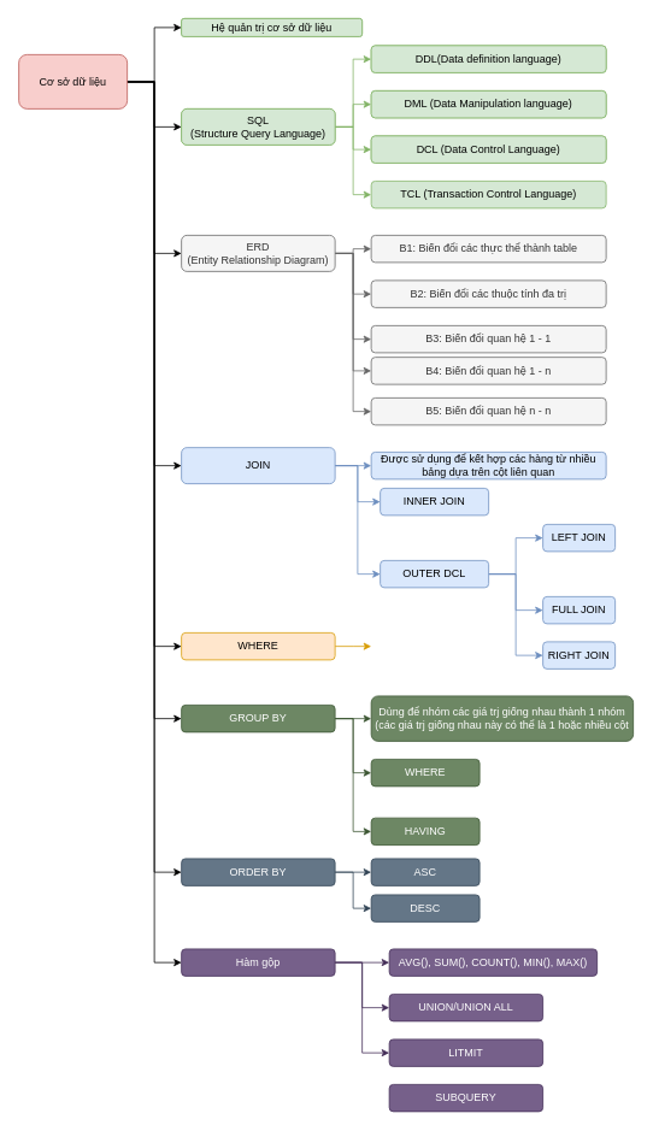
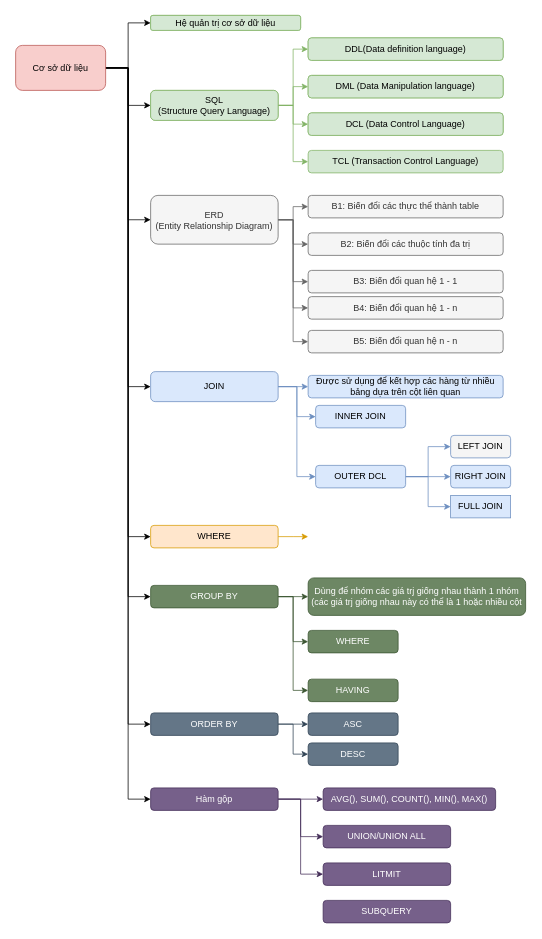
  <mxCell id="0" />
  <mxCell id="1" parent="0" />
  <mxCell id="2" style="edgeStyle=orthogonalEdgeStyle;rounded=0;orthogonalLoop=1;jettySize=auto;html=1;entryX=0;entryY=0.5;entryDx=0;entryDy=0;" parent="1" source="10" target="11" edge="1"><mxGeometry relative="1" as="geometry" /></mxCell>
  <mxCell id="3" style="edgeStyle=orthogonalEdgeStyle;rounded=0;orthogonalLoop=1;jettySize=auto;html=1;" parent="1" source="10" target="16" edge="1"><mxGeometry relative="1" as="geometry" /></mxCell>
  <mxCell id="4" style="edgeStyle=orthogonalEdgeStyle;rounded=0;orthogonalLoop=1;jettySize=auto;html=1;entryX=0;entryY=0.5;entryDx=0;entryDy=0;" parent="1" source="10" target="26" edge="1"><mxGeometry relative="1" as="geometry" /></mxCell>
  <mxCell id="5" style="edgeStyle=orthogonalEdgeStyle;rounded=0;orthogonalLoop=1;jettySize=auto;html=1;entryX=0;entryY=0.5;entryDx=0;entryDy=0;" parent="1" source="10" target="35" edge="1"><mxGeometry relative="1" as="geometry" /></mxCell>
  <mxCell id="6" style="edgeStyle=orthogonalEdgeStyle;rounded=0;orthogonalLoop=1;jettySize=auto;html=1;entryX=0;entryY=0.5;entryDx=0;entryDy=0;" parent="1" source="10" target="46" edge="1"><mxGeometry relative="1" as="geometry" /></mxCell>
  <mxCell id="7" style="edgeStyle=orthogonalEdgeStyle;rounded=0;orthogonalLoop=1;jettySize=auto;html=1;entryX=0;entryY=0.5;entryDx=0;entryDy=0;" parent="1" source="10" target="50" edge="1"><mxGeometry relative="1" as="geometry" /></mxCell>
  <mxCell id="8" style="edgeStyle=orthogonalEdgeStyle;rounded=0;orthogonalLoop=1;jettySize=auto;html=1;entryX=0;entryY=0.5;entryDx=0;entryDy=0;" parent="1" source="10" target="56" edge="1"><mxGeometry relative="1" as="geometry" /></mxCell>
  <mxCell id="9" style="edgeStyle=orthogonalEdgeStyle;rounded=0;orthogonalLoop=1;jettySize=auto;html=1;entryX=0;entryY=0.5;entryDx=0;entryDy=0;" parent="1" source="10" target="62" edge="1"><mxGeometry relative="1" as="geometry" /></mxCell>
  <mxCell id="10" value="Cơ sở dữ liệu" style="rounded=1;whiteSpace=wrap;html=1;fillColor=#f8cecc;strokeColor=#b85450;" parent="1" vertex="1"><mxGeometry x="20" y="60" width="120" height="60" as="geometry" /></mxCell>
  <mxCell id="11" value="Hệ quản trị cơ sở dữ liệu" style="rounded=1;whiteSpace=wrap;html=1;fillColor=#d5e8d4;strokeColor=#82b366;" parent="1" vertex="1"><mxGeometry x="200" y="20" width="200" height="20" as="geometry" /></mxCell>
  <mxCell id="12" style="edgeStyle=orthogonalEdgeStyle;rounded=0;orthogonalLoop=1;jettySize=auto;html=1;entryX=0;entryY=0.5;entryDx=0;entryDy=0;fillColor=#d5e8d4;strokeColor=#82b366;" parent="1" source="16" target="17" edge="1"><mxGeometry relative="1" as="geometry" /></mxCell>
  <mxCell id="13" style="edgeStyle=orthogonalEdgeStyle;rounded=0;orthogonalLoop=1;jettySize=auto;html=1;entryX=0;entryY=0.5;entryDx=0;entryDy=0;fillColor=#d5e8d4;strokeColor=#82b366;" parent="1" source="16" target="18" edge="1"><mxGeometry relative="1" as="geometry" /></mxCell>
  <mxCell id="14" style="edgeStyle=orthogonalEdgeStyle;rounded=0;orthogonalLoop=1;jettySize=auto;html=1;entryX=0;entryY=0.5;entryDx=0;entryDy=0;fillColor=#d5e8d4;strokeColor=#82b366;" parent="1" source="16" target="19" edge="1"><mxGeometry relative="1" as="geometry" /></mxCell>
  <mxCell id="15" style="edgeStyle=orthogonalEdgeStyle;rounded=0;orthogonalLoop=1;jettySize=auto;html=1;entryX=0;entryY=0.5;entryDx=0;entryDy=0;fillColor=#d5e8d4;strokeColor=#82b366;" parent="1" source="16" target="20" edge="1"><mxGeometry relative="1" as="geometry" /></mxCell>
  <mxCell id="16" value="SQL&lt;br&gt;(Structure Query Language)" style="rounded=1;whiteSpace=wrap;html=1;fillColor=#d5e8d4;strokeColor=#82b366;" parent="1" vertex="1"><mxGeometry x="200" y="120" width="170" height="40" as="geometry" /></mxCell>
  <mxCell id="17" value="DDL(Data definition language)" style="rounded=1;whiteSpace=wrap;html=1;fillColor=#d5e8d4;strokeColor=#82b366;" parent="1" vertex="1"><mxGeometry x="410" y="50" width="260" height="30" as="geometry" /></mxCell>
  <mxCell id="18" value="DML (Data Manipulation language)" style="rounded=1;whiteSpace=wrap;html=1;fillColor=#d5e8d4;strokeColor=#82b366;" parent="1" vertex="1"><mxGeometry x="410" y="100" width="260" height="30" as="geometry" /></mxCell>
  <mxCell id="19" value="DCL (Data Control Language)" style="rounded=1;whiteSpace=wrap;html=1;fillColor=#d5e8d4;strokeColor=#82b366;" parent="1" vertex="1"><mxGeometry x="410" y="150" width="260" height="30" as="geometry" /></mxCell>
  <mxCell id="20" value="TCL (Transaction Control Language)" style="rounded=1;whiteSpace=wrap;html=1;fillColor=#d5e8d4;strokeColor=#82b366;" parent="1" vertex="1"><mxGeometry x="410" y="200" width="260" height="30" as="geometry" /></mxCell>
  <mxCell id="21" style="edgeStyle=orthogonalEdgeStyle;rounded=0;orthogonalLoop=1;jettySize=auto;html=1;entryX=0;entryY=0.5;entryDx=0;entryDy=0;fillColor=#f5f5f5;strokeColor=#666666;" parent="1" source="26" target="27" edge="1"><mxGeometry relative="1" as="geometry" /></mxCell>
  <mxCell id="22" style="edgeStyle=orthogonalEdgeStyle;rounded=0;orthogonalLoop=1;jettySize=auto;html=1;entryX=0;entryY=0.5;entryDx=0;entryDy=0;fillColor=#f5f5f5;strokeColor=#666666;" parent="1" source="26" target="28" edge="1"><mxGeometry relative="1" as="geometry" /></mxCell>
  <mxCell id="23" style="edgeStyle=orthogonalEdgeStyle;rounded=0;orthogonalLoop=1;jettySize=auto;html=1;entryX=0;entryY=0.5;entryDx=0;entryDy=0;fillColor=#f5f5f5;strokeColor=#666666;" parent="1" source="26" target="29" edge="1"><mxGeometry relative="1" as="geometry" /></mxCell>
  <mxCell id="24" style="edgeStyle=orthogonalEdgeStyle;rounded=0;orthogonalLoop=1;jettySize=auto;html=1;entryX=0;entryY=0.5;entryDx=0;entryDy=0;fillColor=#f5f5f5;strokeColor=#666666;" parent="1" source="26" target="30" edge="1"><mxGeometry relative="1" as="geometry" /></mxCell>
  <mxCell id="25" style="edgeStyle=orthogonalEdgeStyle;rounded=0;orthogonalLoop=1;jettySize=auto;html=1;entryX=0;entryY=0.5;entryDx=0;entryDy=0;fillColor=#f5f5f5;strokeColor=#666666;" parent="1" source="26" target="31" edge="1"><mxGeometry relative="1" as="geometry" /></mxCell>
- <mxCell id="26" value="ERD&lt;br&gt;(Entity Relationship Diagram)" style="rounded=1;whiteSpace=wrap;html=1;fillColor=#f5f5f5;fontColor=#333333;strokeColor=#666666;" parent="1" vertex="1"><mxGeometry x="200" y="260" width="170" height="40" as="geometry" /></mxCell>
+ <mxCell id="26" value="ERD&lt;br&gt;(Entity Relationship Diagram)" style="rounded=1;whiteSpace=wrap;html=1;fillColor=#f5f5f5;fontColor=#333333;strokeColor=#666666;" parent="1" vertex="1"><mxGeometry x="200" y="260" width="170" height="65" as="geometry" /></mxCell>
  <mxCell id="27" value="B1: Biến đổi các thực thể thành table" style="rounded=1;whiteSpace=wrap;html=1;fillColor=#f5f5f5;fontColor=#333333;strokeColor=#666666;" parent="1" vertex="1"><mxGeometry x="410" y="260" width="260" height="30" as="geometry" /></mxCell>
  <mxCell id="28" value="B2: Biến đổi các thuộc tính đa trị" style="rounded=1;whiteSpace=wrap;html=1;fillColor=#f5f5f5;fontColor=#333333;strokeColor=#666666;" parent="1" vertex="1"><mxGeometry x="410" y="310" width="260" height="30" as="geometry" /></mxCell>
  <mxCell id="29" value="B3: Biến đổi quan hệ 1 - 1" style="rounded=1;whiteSpace=wrap;html=1;fillColor=#f5f5f5;fontColor=#333333;strokeColor=#666666;" parent="1" vertex="1"><mxGeometry x="410" y="360" width="260" height="30" as="geometry" /></mxCell>
  <mxCell id="30" value="B4: Biến đổi quan hệ 1 - n" style="rounded=1;whiteSpace=wrap;html=1;fillColor=#f5f5f5;fontColor=#333333;strokeColor=#666666;" parent="1" vertex="1"><mxGeometry x="410" y="395" width="260" height="30" as="geometry" /></mxCell>
  <mxCell id="31" value="B5: Biến đổi quan hệ n - n" style="rounded=1;whiteSpace=wrap;html=1;fillColor=#f5f5f5;fontColor=#333333;strokeColor=#666666;" parent="1" vertex="1"><mxGeometry x="410" y="440" width="260" height="30" as="geometry" /></mxCell>
  <mxCell id="32" style="edgeStyle=orthogonalEdgeStyle;rounded=0;orthogonalLoop=1;jettySize=auto;html=1;entryX=0;entryY=0.5;entryDx=0;entryDy=0;fillColor=#dae8fc;strokeColor=#6c8ebf;" parent="1" source="35" target="36" edge="1"><mxGeometry relative="1" as="geometry" /></mxCell>
  <mxCell id="33" style="edgeStyle=orthogonalEdgeStyle;rounded=0;orthogonalLoop=1;jettySize=auto;html=1;entryX=0;entryY=0.5;entryDx=0;entryDy=0;fillColor=#dae8fc;strokeColor=#6c8ebf;" parent="1" source="35" target="37" edge="1"><mxGeometry relative="1" as="geometry" /></mxCell>
  <mxCell id="34" style="edgeStyle=orthogonalEdgeStyle;rounded=0;orthogonalLoop=1;jettySize=auto;html=1;entryX=0;entryY=0.5;entryDx=0;entryDy=0;fillColor=#dae8fc;strokeColor=#6c8ebf;" parent="1" source="35" target="41" edge="1"><mxGeometry relative="1" as="geometry" /></mxCell>
  <mxCell id="35" value="JOIN" style="rounded=1;whiteSpace=wrap;html=1;fillColor=#dae8fc;strokeColor=#6c8ebf;" parent="1" vertex="1"><mxGeometry x="200" y="495" width="170" height="40" as="geometry" /></mxCell>
  <mxCell id="36" value="Được sử dụng để kết hợp các hàng từ nhiều bảng dựa trên cột liên quan" style="rounded=1;whiteSpace=wrap;html=1;fillColor=#dae8fc;strokeColor=#6c8ebf;" parent="1" vertex="1"><mxGeometry x="410" y="500" width="260" height="30" as="geometry" /></mxCell>
  <mxCell id="37" value="INNER JOIN" style="rounded=1;whiteSpace=wrap;html=1;fillColor=#dae8fc;strokeColor=#6c8ebf;" parent="1" vertex="1"><mxGeometry x="420" y="540" width="120" height="30" as="geometry" /></mxCell>
  <mxCell id="38" style="edgeStyle=orthogonalEdgeStyle;rounded=0;orthogonalLoop=1;jettySize=auto;html=1;entryX=0;entryY=0.5;entryDx=0;entryDy=0;fillColor=#dae8fc;strokeColor=#6c8ebf;" parent="1" source="41" target="42" edge="1"><mxGeometry relative="1" as="geometry" /></mxCell>
  <mxCell id="39" style="edgeStyle=orthogonalEdgeStyle;rounded=0;orthogonalLoop=1;jettySize=auto;html=1;entryX=0;entryY=0.5;entryDx=0;entryDy=0;fillColor=#dae8fc;strokeColor=#6c8ebf;" parent="1" source="41" target="43" edge="1"><mxGeometry relative="1" as="geometry" /></mxCell>
  <mxCell id="40" style="edgeStyle=orthogonalEdgeStyle;rounded=0;orthogonalLoop=1;jettySize=auto;html=1;entryX=0;entryY=0.5;entryDx=0;entryDy=0;fillColor=#dae8fc;strokeColor=#6c8ebf;" parent="1" source="41" target="44" edge="1"><mxGeometry relative="1" as="geometry" /></mxCell>
  <mxCell id="41" value="OUTER DCL" style="rounded=1;whiteSpace=wrap;html=1;fillColor=#dae8fc;strokeColor=#6c8ebf;" parent="1" vertex="1"><mxGeometry x="420" y="620" width="120" height="30" as="geometry" /></mxCell>
- <mxCell id="42" value="LEFT JOIN" style="rounded=1;whiteSpace=wrap;html=1;fillColor=#dae8fc;strokeColor=#6c8ebf;" parent="1" vertex="1"><mxGeometry x="600" y="580" width="80" height="30" as="geometry" /></mxCell>
- <mxCell id="43" value="RIGHT JOIN" style="rounded=1;whiteSpace=wrap;html=1;fillColor=#dae8fc;strokeColor=#6c8ebf;" parent="1" vertex="1"><mxGeometry x="600" y="710" width="80" height="30" as="geometry" /></mxCell>
- <mxCell id="44" value="FULL JOIN" style="rounded=1;whiteSpace=wrap;html=1;fillColor=#dae8fc;strokeColor=#6c8ebf;" parent="1" vertex="1"><mxGeometry x="600" y="660" width="80" height="30" as="geometry" /></mxCell>
+ <mxCell id="42" value="LEFT JOIN" style="rounded=1;whiteSpace=wrap;html=1;fillColor=#f5f5f5;strokeColor=#6c8ebf;" parent="1" vertex="1"><mxGeometry x="600" y="580" width="80" height="30" as="geometry" /></mxCell>
+ <mxCell id="43" value="RIGHT JOIN" style="rounded=1;whiteSpace=wrap;html=1;fillColor=#dae8fc;strokeColor=#6c8ebf;" parent="1" vertex="1"><mxGeometry x="600" y="620" width="80" height="30" as="geometry" /></mxCell>
+ <mxCell id="44" value="FULL JOIN" style="whiteSpace=wrap;html=1;fillColor=#dae8fc;strokeColor=#6c8ebf;rounded=0;" parent="1" vertex="1"><mxGeometry x="600" y="660" width="80" height="30" as="geometry" /></mxCell>
  <mxCell id="45" style="edgeStyle=orthogonalEdgeStyle;rounded=0;orthogonalLoop=1;jettySize=auto;html=1;entryX=0;entryY=0.5;entryDx=0;entryDy=0;fillColor=#ffe6cc;strokeColor=#d79b00;" parent="1" source="46" edge="1"><mxGeometry relative="1" as="geometry"><mxPoint x="410" y="715" as="targetPoint" /></mxGeometry></mxCell>
  <mxCell id="46" value="WHERE" style="rounded=1;whiteSpace=wrap;html=1;fillColor=#ffe6cc;strokeColor=#d79b00;" parent="1" vertex="1"><mxGeometry x="200" y="700" width="170" height="30" as="geometry" /></mxCell>
  <mxCell id="47" style="edgeStyle=orthogonalEdgeStyle;rounded=0;orthogonalLoop=1;jettySize=auto;html=1;entryX=0;entryY=0.5;entryDx=0;entryDy=0;fillColor=#6d8764;strokeColor=#3A5431;" parent="1" source="50" target="53" edge="1"><mxGeometry relative="1" as="geometry" /></mxCell>
  <mxCell id="48" style="edgeStyle=orthogonalEdgeStyle;rounded=0;orthogonalLoop=1;jettySize=auto;html=1;entryX=0;entryY=0.5;entryDx=0;entryDy=0;fillColor=#6d8764;strokeColor=#3A5431;" parent="1" source="50" target="52" edge="1"><mxGeometry relative="1" as="geometry" /></mxCell>
  <mxCell id="49" style="edgeStyle=orthogonalEdgeStyle;rounded=0;orthogonalLoop=1;jettySize=auto;html=1;entryX=0;entryY=0.5;entryDx=0;entryDy=0;fillColor=#6d8764;strokeColor=#3A5431;" parent="1" source="50" target="51" edge="1"><mxGeometry relative="1" as="geometry" /></mxCell>
  <mxCell id="50" value="GROUP BY" style="rounded=1;whiteSpace=wrap;html=1;fillColor=#6d8764;fontColor=#ffffff;strokeColor=#3A5431;" parent="1" vertex="1"><mxGeometry x="200" y="780" width="170" height="30" as="geometry" /></mxCell>
  <mxCell id="51" value="Dùng để nhóm các giá trj giống nhau thành 1 nhóm (các giá trj giống nhau này có thể là 1 hoặc nhiều cột" style="rounded=1;whiteSpace=wrap;html=1;fillColor=#6d8764;fontColor=#ffffff;strokeColor=#3A5431;" parent="1" vertex="1"><mxGeometry x="410" y="770" width="290" height="50" as="geometry" /></mxCell>
  <mxCell id="52" value="HAVING" style="rounded=1;whiteSpace=wrap;html=1;fillColor=#6d8764;fontColor=#ffffff;strokeColor=#3A5431;" parent="1" vertex="1"><mxGeometry x="410" y="905" width="120" height="30" as="geometry" /></mxCell>
  <mxCell id="53" value="WHERE" style="rounded=1;whiteSpace=wrap;html=1;fillColor=#6d8764;fontColor=#ffffff;strokeColor=#3A5431;" parent="1" vertex="1"><mxGeometry x="410" y="840" width="120" height="30" as="geometry" /></mxCell>
  <mxCell id="54" style="edgeStyle=orthogonalEdgeStyle;rounded=0;orthogonalLoop=1;jettySize=auto;html=1;entryX=0;entryY=0.5;entryDx=0;entryDy=0;fillColor=#647687;strokeColor=#314354;" parent="1" source="56" target="57" edge="1"><mxGeometry relative="1" as="geometry" /></mxCell>
  <mxCell id="55" style="edgeStyle=orthogonalEdgeStyle;rounded=0;orthogonalLoop=1;jettySize=auto;html=1;entryX=0;entryY=0.5;entryDx=0;entryDy=0;fillColor=#647687;strokeColor=#314354;" parent="1" source="56" target="58" edge="1"><mxGeometry relative="1" as="geometry" /></mxCell>
  <mxCell id="56" value="ORDER BY" style="rounded=1;whiteSpace=wrap;html=1;fillColor=#647687;fontColor=#ffffff;strokeColor=#314354;" parent="1" vertex="1"><mxGeometry x="200" y="950" width="170" height="30" as="geometry" /></mxCell>
  <mxCell id="57" value="ASC" style="rounded=1;whiteSpace=wrap;html=1;fillColor=#647687;fontColor=#ffffff;strokeColor=#314354;" parent="1" vertex="1"><mxGeometry x="410" y="950" width="120" height="30" as="geometry" /></mxCell>
  <mxCell id="58" value="DESC" style="rounded=1;whiteSpace=wrap;html=1;fillColor=#647687;fontColor=#ffffff;strokeColor=#314354;" parent="1" vertex="1"><mxGeometry x="410" y="990" width="120" height="30" as="geometry" /></mxCell>
  <mxCell id="59" style="edgeStyle=orthogonalEdgeStyle;rounded=0;orthogonalLoop=1;jettySize=auto;html=1;entryX=0;entryY=0.5;entryDx=0;entryDy=0;fillColor=#76608a;strokeColor=#432D57;" parent="1" source="62" target="63" edge="1"><mxGeometry relative="1" as="geometry" /></mxCell>
  <mxCell id="60" style="edgeStyle=orthogonalEdgeStyle;rounded=0;orthogonalLoop=1;jettySize=auto;html=1;entryX=0;entryY=0.5;entryDx=0;entryDy=0;fillColor=#76608a;strokeColor=#432D57;" parent="1" source="62" target="64" edge="1"><mxGeometry relative="1" as="geometry" /></mxCell>
  <mxCell id="61" style="edgeStyle=orthogonalEdgeStyle;rounded=0;orthogonalLoop=1;jettySize=auto;html=1;entryX=0;entryY=0.5;entryDx=0;entryDy=0;fillColor=#76608a;strokeColor=#432D57;" parent="1" source="62" target="65" edge="1"><mxGeometry relative="1" as="geometry" /></mxCell>
  <mxCell id="62" value="Hàm gộp" style="rounded=1;whiteSpace=wrap;html=1;fillColor=#76608a;fontColor=#ffffff;strokeColor=#432D57;" parent="1" vertex="1"><mxGeometry x="200" y="1050" width="170" height="30" as="geometry" /></mxCell>
  <mxCell id="63" value="AVG(), SUM(), COUNT(), MIN(), MAX()" style="rounded=1;whiteSpace=wrap;html=1;fillColor=#76608a;fontColor=#ffffff;strokeColor=#432D57;" parent="1" vertex="1"><mxGeometry x="430" y="1050" width="230" height="30" as="geometry" /></mxCell>
  <mxCell id="64" value="UNION/UNION ALL" style="rounded=1;whiteSpace=wrap;html=1;fillColor=#76608a;fontColor=#ffffff;strokeColor=#432D57;" parent="1" vertex="1"><mxGeometry x="430" y="1100" width="170" height="30" as="geometry" /></mxCell>
  <mxCell id="65" value="LITMIT" style="rounded=1;whiteSpace=wrap;html=1;fillColor=#76608a;fontColor=#ffffff;strokeColor=#432D57;" parent="1" vertex="1"><mxGeometry x="430" y="1150" width="170" height="30" as="geometry" /></mxCell>
  <mxCell id="66" value="SUBQUERY" style="rounded=1;whiteSpace=wrap;html=1;fillColor=#76608a;fontColor=#ffffff;strokeColor=#432D57;" parent="1" vertex="1"><mxGeometry x="430" y="1200" width="170" height="30" as="geometry" /></mxCell>
  <mxCell id="67" value="Hệ quản trị cơ sở dữ liệu" style="rounded=1;whiteSpace=wrap;html=1;fillColor=#d5e8d4;strokeColor=#82b366;" parent="1" vertex="1"><mxGeometry x="200" y="20" width="200" height="20" as="geometry" /></mxCell>
  <mxCell id="68" value="SQL&lt;br&gt;(Structure Query Language)" style="rounded=1;whiteSpace=wrap;html=1;fillColor=#d5e8d4;strokeColor=#82b366;" parent="1" vertex="1"><mxGeometry x="200" y="120" width="170" height="40" as="geometry" /></mxCell>
  <mxCell id="69" value="DDL(Data definition language)" style="rounded=1;whiteSpace=wrap;html=1;fillColor=#d5e8d4;strokeColor=#82b366;" parent="1" vertex="1"><mxGeometry x="410" y="50" width="260" height="30" as="geometry" /></mxCell>
  <mxCell id="70" value="DML (Data Manipulation language)" style="rounded=1;whiteSpace=wrap;html=1;fillColor=#d5e8d4;strokeColor=#82b366;" parent="1" vertex="1"><mxGeometry x="410" y="100" width="260" height="30" as="geometry" /></mxCell>
  <mxCell id="71" value="DCL (Data Control Language)" style="rounded=1;whiteSpace=wrap;html=1;fillColor=#d5e8d4;strokeColor=#82b366;" parent="1" vertex="1"><mxGeometry x="410" y="150" width="260" height="30" as="geometry" /></mxCell>
